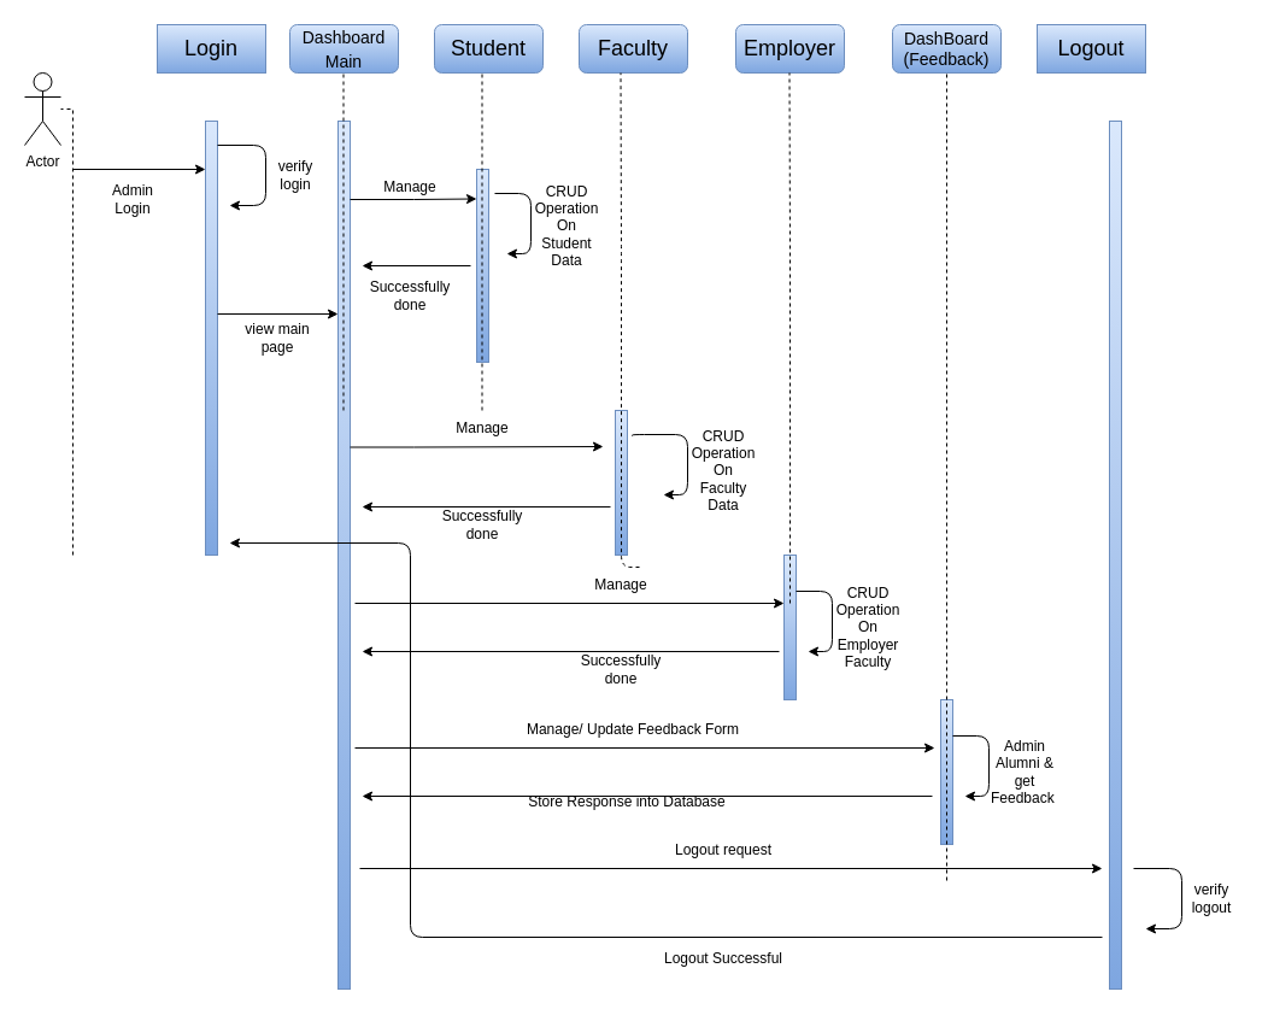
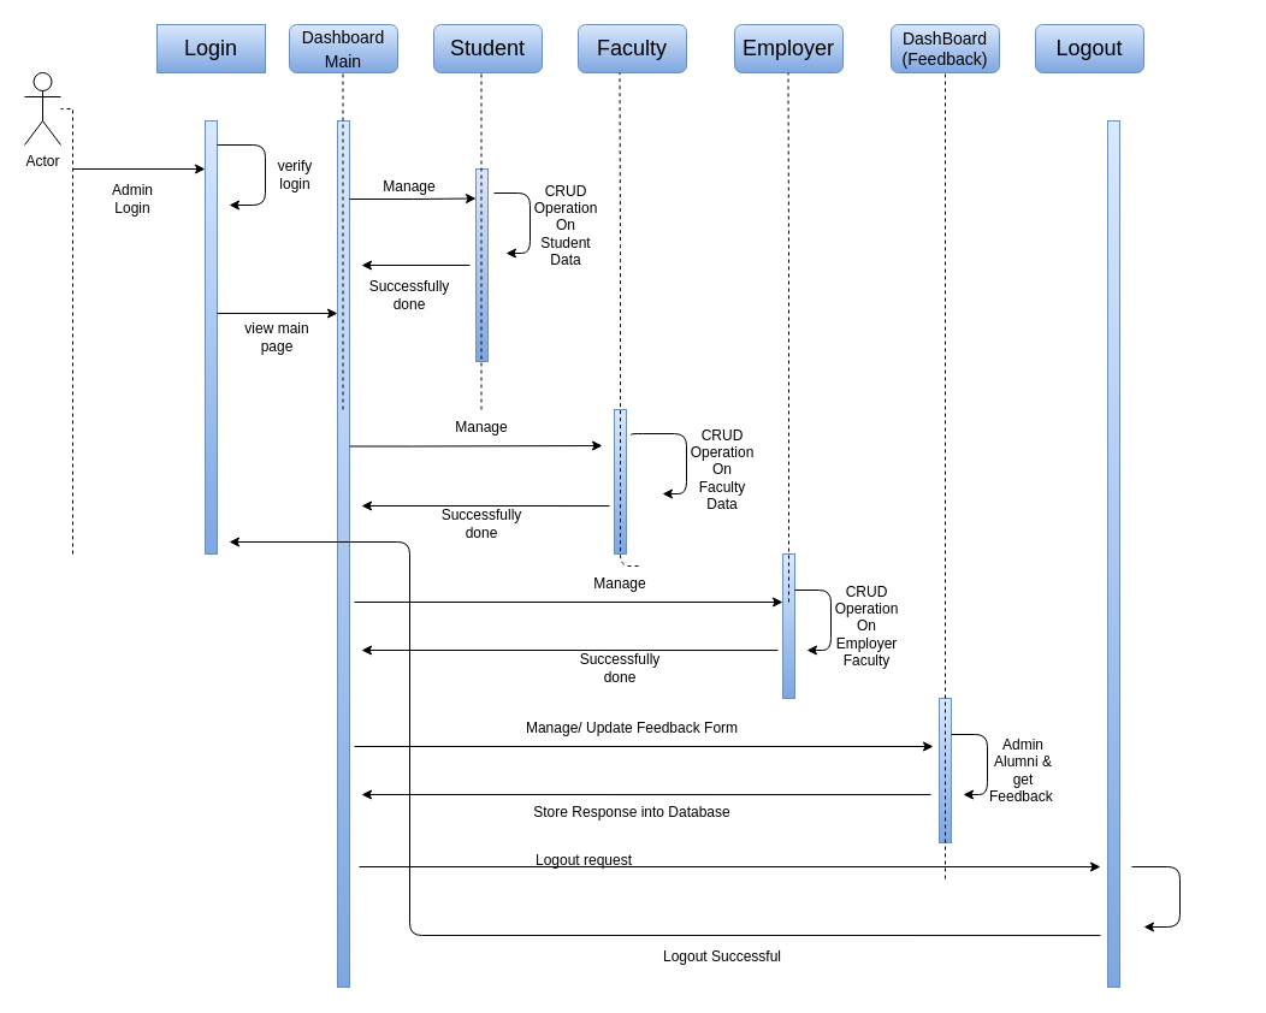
  <mxCell id="0" />
  <mxCell id="1" parent="0" />
  <mxCell id="2" value="Actor" style="shape=umlActor;verticalLabelPosition=bottom;verticalAlign=top;html=1;outlineConnect=0;" parent="1" vertex="1"><mxGeometry x="20" y="60" width="30" height="60" as="geometry" /></mxCell>
  <mxCell id="3" value="" style="endArrow=none;dashed=1;html=1;rounded=0;edgeStyle=orthogonalEdgeStyle;" parent="1" target="2" edge="1"><mxGeometry width="50" height="50" relative="1" as="geometry"><mxPoint x="60" y="460" as="sourcePoint" /><mxPoint x="100" y="100" as="targetPoint" /><Array as="points"><mxPoint x="60" y="380" /><mxPoint x="60" y="100" /></Array></mxGeometry></mxCell>
  <mxCell id="4" value="" style="endArrow=classic;html=1;rounded=0;edgeStyle=orthogonalEdgeStyle;" parent="1" edge="1"><mxGeometry width="50" height="50" relative="1" as="geometry"><mxPoint x="60" y="140" as="sourcePoint" /><mxPoint x="170" y="140" as="targetPoint" /></mxGeometry></mxCell>
  <mxCell id="5" value="Admin Login" style="text;html=1;strokeColor=none;fillColor=none;align=center;verticalAlign=middle;whiteSpace=wrap;rounded=0;" parent="1" vertex="1"><mxGeometry x="80" y="150" width="60" height="30" as="geometry" /></mxCell>
  <mxCell id="6" value="&lt;font style=&quot;font-size: 18px&quot;&gt;Login&lt;/font&gt;" style="whiteSpace=wrap;html=1;fillColor=#dae8fc;strokeColor=#6c8ebf;gradientColor=#7ea6e0;rounded=0;" parent="1" vertex="1"><mxGeometry x="130" y="20" width="90" height="40" as="geometry" /></mxCell>
  <mxCell id="7" value="&lt;font style=&quot;font-size: 14px&quot;&gt;Dashboard&lt;br&gt;Main&lt;/font&gt;" style="rounded=1;whiteSpace=wrap;html=1;gradientColor=#7ea6e0;fillColor=#dae8fc;strokeColor=#6c8ebf;fontSize=16;" parent="1" vertex="1"><mxGeometry x="240" y="20" width="90" height="40" as="geometry" /></mxCell>
  <mxCell id="8" value="&lt;font style=&quot;font-size: 18px&quot;&gt;Student&lt;/font&gt;" style="rounded=1;whiteSpace=wrap;html=1;gradientColor=#7ea6e0;fillColor=#dae8fc;strokeColor=#6c8ebf;" parent="1" vertex="1"><mxGeometry x="360" y="20" width="90" height="40" as="geometry" /></mxCell>
  <mxCell id="9" value="&lt;span style=&quot;font-size: 18px&quot;&gt;Faculty&lt;/span&gt;" style="rounded=1;whiteSpace=wrap;html=1;gradientColor=#7ea6e0;fillColor=#dae8fc;strokeColor=#6c8ebf;" parent="1" vertex="1"><mxGeometry x="480" y="20" width="90" height="40" as="geometry" /></mxCell>
  <mxCell id="10" value="&lt;font style=&quot;font-size: 14px&quot;&gt;DashBoard&lt;br&gt;(Feedback)&lt;br&gt;&lt;/font&gt;" style="rounded=1;whiteSpace=wrap;html=1;gradientColor=#7ea6e0;fillColor=#dae8fc;strokeColor=#6c8ebf;" parent="1" vertex="1"><mxGeometry x="740" y="20" width="90" height="40" as="geometry" /></mxCell>
- <mxCell id="11" value="&lt;span style=&quot;font-size: 18px&quot;&gt;Logout&lt;/span&gt;" style="whiteSpace=wrap;html=1;gradientColor=#7ea6e0;fillColor=#dae8fc;strokeColor=#6c8ebf;rounded=0;" parent="1" vertex="1"><mxGeometry x="860" y="20" width="90" height="40" as="geometry" /></mxCell>
+ <mxCell id="11" value="&lt;span style=&quot;font-size: 18px&quot;&gt;Logout&lt;/span&gt;" style="rounded=1;whiteSpace=wrap;html=1;gradientColor=#7ea6e0;fillColor=#dae8fc;strokeColor=#6c8ebf;" parent="1" vertex="1"><mxGeometry x="860" y="20" width="90" height="40" as="geometry" /></mxCell>
  <mxCell id="12" value="" style="html=1;points=[];perimeter=orthogonalPerimeter;gradientColor=#7ea6e0;fillColor=#dae8fc;strokeColor=#6c8ebf;" parent="1" vertex="1"><mxGeometry x="170" y="100" width="10" height="360" as="geometry" /></mxCell>
  <mxCell id="13" value="" style="html=1;points=[];perimeter=orthogonalPerimeter;gradientColor=#7ea6e0;fillColor=#dae8fc;strokeColor=#6c8ebf;" parent="1" vertex="1"><mxGeometry x="280" y="100" width="10" height="720" as="geometry" /></mxCell>
  <mxCell id="14" value="" style="html=1;points=[];perimeter=orthogonalPerimeter;gradientColor=#7ea6e0;fillColor=#dae8fc;strokeColor=#6c8ebf;" parent="1" vertex="1"><mxGeometry x="395" y="140" width="10" height="160" as="geometry" /></mxCell>
  <mxCell id="15" value="" style="html=1;points=[];perimeter=orthogonalPerimeter;gradientColor=#7ea6e0;fillColor=#dae8fc;strokeColor=#6c8ebf;" parent="1" vertex="1"><mxGeometry x="780" y="580" width="10" height="120" as="geometry" /></mxCell>
  <mxCell id="16" value="" style="html=1;points=[];perimeter=orthogonalPerimeter;gradientColor=#7ea6e0;fillColor=#dae8fc;strokeColor=#6c8ebf;" parent="1" vertex="1"><mxGeometry x="920" y="100" width="10" height="720" as="geometry" /></mxCell>
  <mxCell id="17" value="" style="endArrow=classic;html=1;rounded=1;edgeStyle=orthogonalEdgeStyle;" parent="1" edge="1"><mxGeometry width="50" height="50" relative="1" as="geometry"><mxPoint x="180" y="120" as="sourcePoint" /><mxPoint x="190" y="170" as="targetPoint" /><Array as="points"><mxPoint x="180" y="120" /><mxPoint x="220" y="120" /><mxPoint x="220" y="170" /></Array></mxGeometry></mxCell>
  <mxCell id="18" value="verify&lt;br&gt;login" style="text;html=1;strokeColor=none;fillColor=none;align=center;verticalAlign=middle;whiteSpace=wrap;rounded=0;" parent="1" vertex="1"><mxGeometry x="220" y="130" width="50" height="30" as="geometry" /></mxCell>
  <mxCell id="19" value="" style="endArrow=classic;html=1;rounded=0;edgeStyle=orthogonalEdgeStyle;" parent="1" edge="1"><mxGeometry width="50" height="50" relative="1" as="geometry"><mxPoint x="180" y="260" as="sourcePoint" /><mxPoint x="280" y="260" as="targetPoint" /></mxGeometry></mxCell>
  <mxCell id="20" value="view main page" style="text;html=1;strokeColor=none;fillColor=none;align=center;verticalAlign=middle;whiteSpace=wrap;rounded=0;" parent="1" vertex="1"><mxGeometry x="200" y="265" width="60" height="30" as="geometry" /></mxCell>
  <mxCell id="21" value="" style="endArrow=classic;html=1;rounded=0;edgeStyle=orthogonalEdgeStyle;" parent="1" edge="1"><mxGeometry width="50" height="50" relative="1" as="geometry"><mxPoint x="290" y="165" as="sourcePoint" /><mxPoint x="395" y="164.5" as="targetPoint" /><Array as="points"><mxPoint x="343" y="165" /></Array></mxGeometry></mxCell>
  <mxCell id="22" value="" style="endArrow=classic;html=1;rounded=1;edgeStyle=orthogonalEdgeStyle;" parent="1" edge="1"><mxGeometry width="50" height="50" relative="1" as="geometry"><mxPoint x="410" y="160" as="sourcePoint" /><mxPoint x="420" y="210" as="targetPoint" /><Array as="points"><mxPoint x="440" y="160" /><mxPoint x="440" y="210" /></Array></mxGeometry></mxCell>
  <mxCell id="23" value="CRUD Operation&lt;br&gt;On Student Data" style="text;html=1;strokeColor=none;fillColor=none;align=center;verticalAlign=middle;whiteSpace=wrap;rounded=0;" parent="1" vertex="1"><mxGeometry x="440" y="147" width="60" height="80" as="geometry" /></mxCell>
  <mxCell id="24" value="Manage" style="text;html=1;strokeColor=none;fillColor=none;align=center;verticalAlign=middle;whiteSpace=wrap;rounded=0;" parent="1" vertex="1"><mxGeometry x="310" y="140" width="60" height="30" as="geometry" /></mxCell>
  <mxCell id="25" value="" style="endArrow=classic;html=1;rounded=1;edgeStyle=orthogonalEdgeStyle;" parent="1" edge="1"><mxGeometry width="50" height="50" relative="1" as="geometry"><mxPoint x="390" y="220" as="sourcePoint" /><mxPoint x="300" y="220" as="targetPoint" /><Array as="points"><mxPoint x="300" y="219.5" /><mxPoint x="300" y="219.5" /></Array></mxGeometry></mxCell>
  <mxCell id="26" value="Successfully&lt;br&gt;done" style="text;html=1;strokeColor=none;fillColor=none;align=center;verticalAlign=middle;whiteSpace=wrap;rounded=0;" parent="1" vertex="1"><mxGeometry x="310" y="230" width="60" height="30" as="geometry" /></mxCell>
  <mxCell id="27" value="" style="html=1;points=[];perimeter=orthogonalPerimeter;gradientColor=#7ea6e0;fillColor=#dae8fc;strokeColor=#6c8ebf;" parent="1" vertex="1"><mxGeometry x="510" y="340" width="10" height="120" as="geometry" /></mxCell>
  <mxCell id="28" value="" style="endArrow=classic;html=1;rounded=1;edgeStyle=orthogonalEdgeStyle;exitX=1.4;exitY=0.175;exitDx=0;exitDy=0;exitPerimeter=0;" parent="1" source="27" edge="1"><mxGeometry width="50" height="50" relative="1" as="geometry"><mxPoint x="540" y="360" as="sourcePoint" /><mxPoint x="550" y="410" as="targetPoint" /><Array as="points"><mxPoint x="524" y="360" /><mxPoint x="570" y="360" /><mxPoint x="570" y="410" /></Array></mxGeometry></mxCell>
  <mxCell id="29" value="Manage" style="text;html=1;strokeColor=none;fillColor=none;align=center;verticalAlign=middle;whiteSpace=wrap;rounded=0;" parent="1" vertex="1"><mxGeometry x="370" y="340" width="60" height="30" as="geometry" /></mxCell>
  <mxCell id="30" value="Successfully&lt;br&gt;done" style="text;html=1;strokeColor=none;fillColor=none;align=center;verticalAlign=middle;whiteSpace=wrap;rounded=0;" parent="1" vertex="1"><mxGeometry x="370" y="420" width="60" height="30" as="geometry" /></mxCell>
  <mxCell id="31" value="" style="endArrow=classic;html=1;rounded=0;edgeStyle=orthogonalEdgeStyle;" parent="1" edge="1"><mxGeometry width="50" height="50" relative="1" as="geometry"><mxPoint x="290" y="370.5" as="sourcePoint" /><mxPoint x="500" y="370" as="targetPoint" /><Array as="points"><mxPoint x="343" y="370.5" /></Array></mxGeometry></mxCell>
  <mxCell id="32" value="" style="endArrow=classic;html=1;rounded=1;edgeStyle=orthogonalEdgeStyle;exitX=-0.4;exitY=0.667;exitDx=0;exitDy=0;exitPerimeter=0;" parent="1" source="27" edge="1"><mxGeometry width="50" height="50" relative="1" as="geometry"><mxPoint x="495" y="420" as="sourcePoint" /><mxPoint x="300" y="420" as="targetPoint" /><Array as="points" /></mxGeometry></mxCell>
  <mxCell id="33" value="CRUD Operation&lt;br&gt;On&lt;br&gt;Faculty Data" style="text;html=1;strokeColor=none;fillColor=none;align=center;verticalAlign=middle;whiteSpace=wrap;rounded=0;" parent="1" vertex="1"><mxGeometry x="570" y="350" width="60" height="80" as="geometry" /></mxCell>
  <mxCell id="34" value="" style="endArrow=none;dashed=1;html=1;rounded=1;edgeStyle=orthogonalEdgeStyle;" parent="1" edge="1"><mxGeometry width="50" height="50" relative="1" as="geometry"><mxPoint x="399.5" y="340" as="sourcePoint" /><mxPoint x="399.5" y="60" as="targetPoint" /><Array as="points"><mxPoint x="399.5" y="210" /><mxPoint x="399.5" y="210" /></Array></mxGeometry></mxCell>
  <mxCell id="35" value="" style="endArrow=none;dashed=1;html=1;rounded=1;edgeStyle=orthogonalEdgeStyle;exitX=0.75;exitY=0;exitDx=0;exitDy=0;" parent="1" source="42" edge="1"><mxGeometry width="50" height="50" relative="1" as="geometry"><mxPoint x="515" y="500" as="sourcePoint" /><mxPoint x="514.5" y="60" as="targetPoint" /><Array as="points"><mxPoint x="515" y="470" /><mxPoint x="515" y="210" /></Array></mxGeometry></mxCell>
  <mxCell id="36" value="" style="endArrow=none;dashed=1;html=1;rounded=1;edgeStyle=orthogonalEdgeStyle;" parent="1" edge="1"><mxGeometry width="50" height="50" relative="1" as="geometry"><mxPoint x="284.5" y="340" as="sourcePoint" /><mxPoint x="284.5" y="60" as="targetPoint" /><Array as="points"><mxPoint x="284.5" y="210" /><mxPoint x="284.5" y="210" /></Array></mxGeometry></mxCell>
  <mxCell id="37" value="&lt;span style=&quot;font-size: 18px&quot;&gt;Employer&lt;/span&gt;" style="rounded=1;whiteSpace=wrap;html=1;gradientColor=#7ea6e0;fillColor=#dae8fc;strokeColor=#6c8ebf;" parent="1" vertex="1"><mxGeometry x="610" y="20" width="90" height="40" as="geometry" /></mxCell>
  <mxCell id="38" value="" style="html=1;points=[];perimeter=orthogonalPerimeter;gradientColor=#7ea6e0;fillColor=#dae8fc;strokeColor=#6c8ebf;" parent="1" vertex="1"><mxGeometry x="650" y="460" width="10" height="120" as="geometry" /></mxCell>
  <mxCell id="39" value="" style="endArrow=none;dashed=1;html=1;rounded=1;edgeStyle=orthogonalEdgeStyle;" parent="1" edge="1"><mxGeometry width="50" height="50" relative="1" as="geometry"><mxPoint x="655" y="500" as="sourcePoint" /><mxPoint x="654.5" y="60" as="targetPoint" /><Array as="points"><mxPoint x="654.5" y="210" /><mxPoint x="654.5" y="210" /></Array></mxGeometry></mxCell>
  <mxCell id="40" value="" style="endArrow=classic;html=1;rounded=1;edgeStyle=orthogonalEdgeStyle;" parent="1" edge="1"><mxGeometry width="50" height="50" relative="1" as="geometry"><mxPoint x="660" y="490" as="sourcePoint" /><mxPoint x="670" y="540" as="targetPoint" /><Array as="points"><mxPoint x="690" y="490" /><mxPoint x="690" y="540" /></Array></mxGeometry></mxCell>
  <mxCell id="41" value="CRUD Operation On&lt;br&gt;Employer Faculty" style="text;html=1;strokeColor=none;fillColor=none;align=center;verticalAlign=middle;whiteSpace=wrap;rounded=0;" parent="1" vertex="1"><mxGeometry x="690" y="480" width="60" height="80" as="geometry" /></mxCell>
  <mxCell id="42" value="Manage" style="text;html=1;strokeColor=none;fillColor=none;align=center;verticalAlign=middle;whiteSpace=wrap;rounded=0;" parent="1" vertex="1"><mxGeometry x="485" y="470" width="60" height="30" as="geometry" /></mxCell>
  <mxCell id="43" value="Successfully&lt;br&gt;done" style="text;html=1;strokeColor=none;fillColor=none;align=center;verticalAlign=middle;whiteSpace=wrap;rounded=0;" parent="1" vertex="1"><mxGeometry x="485" y="540" width="60" height="30" as="geometry" /></mxCell>
  <mxCell id="44" value="" style="endArrow=classic;html=1;rounded=0;edgeStyle=orthogonalEdgeStyle;" parent="1" edge="1"><mxGeometry width="50" height="50" relative="1" as="geometry"><mxPoint x="294" y="500" as="sourcePoint" /><mxPoint x="650" y="500" as="targetPoint" /><Array as="points"><mxPoint x="294" y="500" /></Array></mxGeometry></mxCell>
  <mxCell id="45" value="" style="endArrow=classic;html=1;rounded=1;edgeStyle=orthogonalEdgeStyle;exitX=-0.4;exitY=0.667;exitDx=0;exitDy=0;exitPerimeter=0;" parent="1" edge="1"><mxGeometry width="50" height="50" relative="1" as="geometry"><mxPoint x="646" y="540.04" as="sourcePoint" /><mxPoint x="300" y="540" as="targetPoint" /><Array as="points" /></mxGeometry></mxCell>
  <mxCell id="46" value="" style="endArrow=classic;html=1;rounded=1;edgeStyle=orthogonalEdgeStyle;" parent="1" edge="1"><mxGeometry width="50" height="50" relative="1" as="geometry"><mxPoint x="790" y="610" as="sourcePoint" /><mxPoint x="800" y="660" as="targetPoint" /><Array as="points"><mxPoint x="820" y="610" /><mxPoint x="820" y="660" /></Array></mxGeometry></mxCell>
  <mxCell id="47" value="Admin Alumni &amp;amp; get Feedback&amp;nbsp;" style="text;html=1;strokeColor=none;fillColor=none;align=center;verticalAlign=middle;whiteSpace=wrap;rounded=0;" parent="1" vertex="1"><mxGeometry x="820" y="600" width="60" height="80" as="geometry" /></mxCell>
  <mxCell id="48" value="" style="endArrow=none;dashed=1;html=1;rounded=1;edgeStyle=orthogonalEdgeStyle;" parent="1" edge="1"><mxGeometry width="50" height="50" relative="1" as="geometry"><mxPoint x="785" y="730" as="sourcePoint" /><mxPoint x="785" y="60" as="targetPoint" /><Array as="points" /></mxGeometry></mxCell>
  <mxCell id="49" value="Manage/ Update Feedback Form" style="text;html=1;strokeColor=none;fillColor=none;align=center;verticalAlign=middle;whiteSpace=wrap;rounded=0;" parent="1" vertex="1"><mxGeometry x="410" y="590" width="230" height="30" as="geometry" /></mxCell>
- <mxCell id="50" value="Store Response into Database" style="text;html=1;strokeColor=none;fillColor=none;align=center;verticalAlign=middle;whiteSpace=wrap;rounded=0;" parent="1" vertex="1"><mxGeometry x="430" y="650" width="180" height="30" as="geometry" /></mxCell>
+ <mxCell id="50" value="Store Response into Database" style="text;html=1;strokeColor=none;fillColor=none;align=center;verticalAlign=middle;whiteSpace=wrap;rounded=0;" parent="1" vertex="1"><mxGeometry x="435" y="660" width="180" height="30" as="geometry" /></mxCell>
  <mxCell id="51" value="" style="endArrow=classic;html=1;rounded=0;edgeStyle=orthogonalEdgeStyle;exitX=1.4;exitY=0.667;exitDx=0;exitDy=0;exitPerimeter=0;" parent="1" edge="1"><mxGeometry width="50" height="50" relative="1" as="geometry"><mxPoint x="294" y="620.2" as="sourcePoint" /><mxPoint x="775" y="620" as="targetPoint" /><Array as="points"><mxPoint x="775" y="620" /></Array></mxGeometry></mxCell>
  <mxCell id="52" value="" style="endArrow=classic;html=1;rounded=1;edgeStyle=orthogonalEdgeStyle;exitX=-0.4;exitY=0.667;exitDx=0;exitDy=0;exitPerimeter=0;" parent="1" edge="1"><mxGeometry width="50" height="50" relative="1" as="geometry"><mxPoint x="773" y="660.04" as="sourcePoint" /><mxPoint x="300" y="660" as="targetPoint" /><Array as="points" /></mxGeometry></mxCell>
  <mxCell id="53" value="" style="endArrow=classic;html=1;rounded=0;edgeStyle=orthogonalEdgeStyle;" parent="1" edge="1"><mxGeometry width="50" height="50" relative="1" as="geometry"><mxPoint x="298" y="720" as="sourcePoint" /><mxPoint x="914" y="720" as="targetPoint" /><Array as="points"><mxPoint x="914" y="720" /></Array></mxGeometry></mxCell>
  <mxCell id="54" value="" style="endArrow=classic;html=1;rounded=1;edgeStyle=orthogonalEdgeStyle;exitX=-0.4;exitY=0.667;exitDx=0;exitDy=0;exitPerimeter=0;" parent="1" edge="1"><mxGeometry width="50" height="50" relative="1" as="geometry"><mxPoint x="914" y="777.04" as="sourcePoint" /><mxPoint x="190" y="450" as="targetPoint" /><Array as="points"><mxPoint x="340" y="777" /><mxPoint x="340" y="450" /></Array></mxGeometry></mxCell>
- <mxCell id="55" value="Logout request" style="text;html=1;strokeColor=none;fillColor=none;align=center;verticalAlign=middle;whiteSpace=wrap;rounded=0;" parent="1" vertex="1"><mxGeometry x="510" y="690" width="180" height="30" as="geometry" /></mxCell>
+ <mxCell id="55" value="Logout request" style="text;html=1;strokeColor=none;fillColor=none;align=center;verticalAlign=middle;whiteSpace=wrap;rounded=0;" parent="1" vertex="1"><mxGeometry x="395" y="700" width="180" height="30" as="geometry" /></mxCell>
  <mxCell id="56" value="" style="endArrow=classic;html=1;rounded=1;edgeStyle=orthogonalEdgeStyle;" parent="1" edge="1"><mxGeometry width="50" height="50" relative="1" as="geometry"><mxPoint x="940" y="720" as="sourcePoint" /><mxPoint x="950" y="770" as="targetPoint" /><Array as="points"><mxPoint x="940" y="720" /><mxPoint x="980" y="720" /><mxPoint x="980" y="770" /></Array></mxGeometry></mxCell>
- <mxCell id="57" value="verify&lt;br&gt;logout" style="text;html=1;strokeColor=none;fillColor=none;align=center;verticalAlign=middle;whiteSpace=wrap;rounded=0;" parent="1" vertex="1"><mxGeometry x="980" y="730" width="50" height="30" as="geometry" /></mxCell>
  <mxCell id="58" value="Logout Successful" style="text;html=1;strokeColor=none;fillColor=none;align=center;verticalAlign=middle;whiteSpace=wrap;rounded=0;" parent="1" vertex="1"><mxGeometry x="510" y="780" width="180" height="30" as="geometry" /></mxCell>
